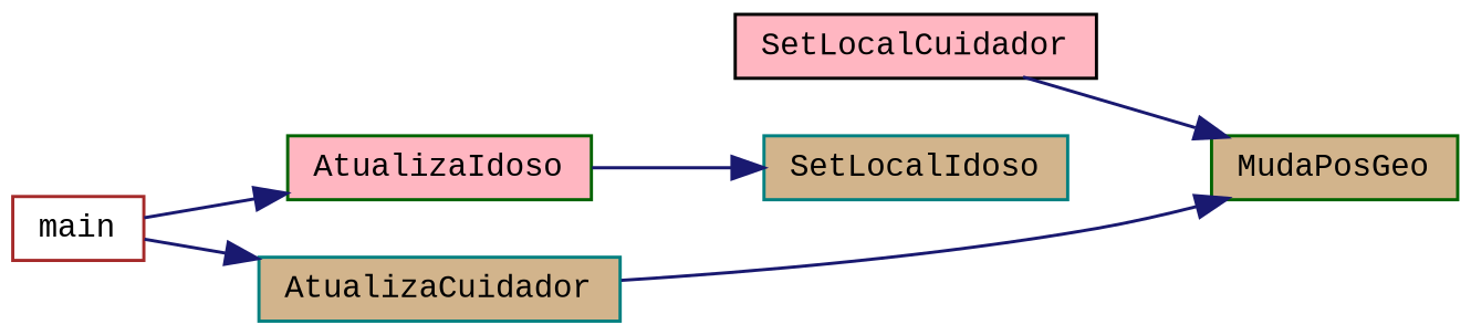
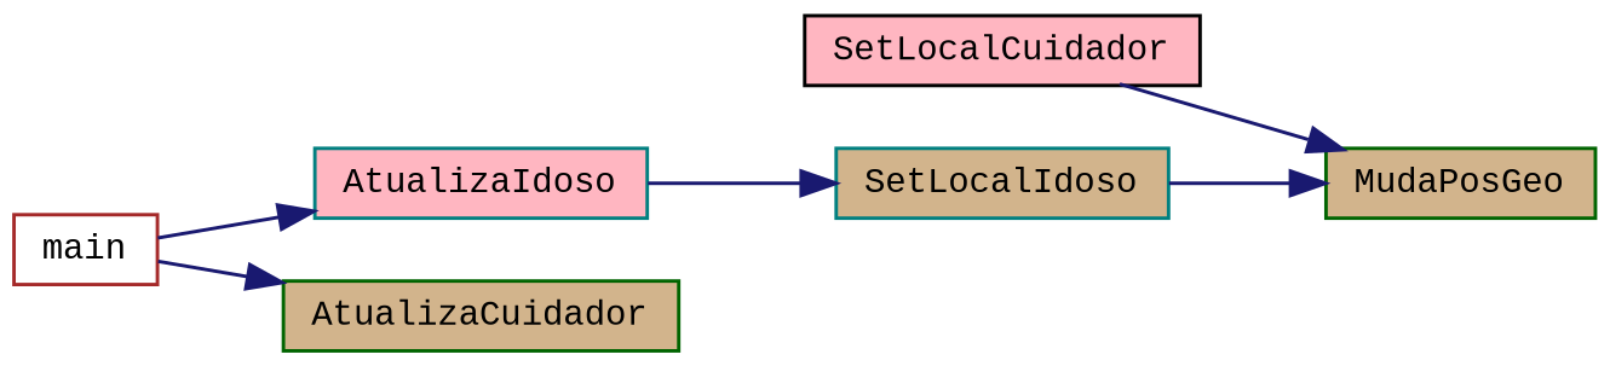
  digraph {
    fontname="Liberation Mono"
    rankdir=RL
    node [color=darkgreen fillcolor=tan fontname="Liberation Mono" fontsize=10 shape=record style=filled]
    edge [color=midnightblue dir=back fontname="Liberation Mono" fontsize=10 labelfontname=Helvetica labelfontsize=10 style=solid]
    n1 [fontcolor=black height=0.2 label=MudaPosGeo width=0.4]
    n2 [color=black fillcolor=lightpink height=0.2 label=SetLocalCuidador width=0.4]
    n3 [color=teal height=0.2 label=SetLocalIdoso width=0.4]
-   n4 [fillcolor=lightpink height=0.2 label=AtualizaIdoso width=0.4]
-   n5 [color=teal height=0.2 label=AtualizaCuidador width=0.4]
+   n4 [color=teal fillcolor=lightpink height=0.2 label=AtualizaIdoso width=0.4]
+   n5 [height=0.2 label=AtualizaCuidador width=0.4]
    n6 [color=brown fillcolor=white height=0.2 label=main width=0.4]
    n1 -> n2
-   n1 -> n5
+   n1 -> n3
    n3 -> n4
    n4 -> n6
    n5 -> n6
  }
